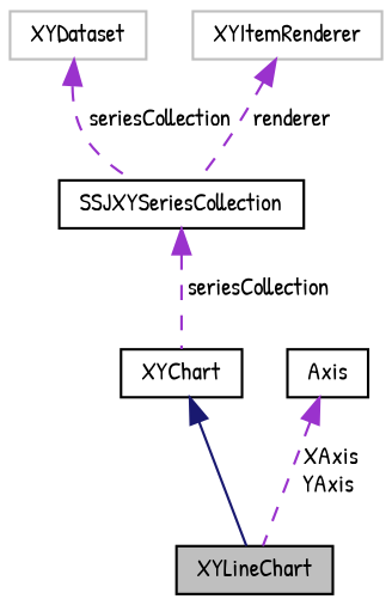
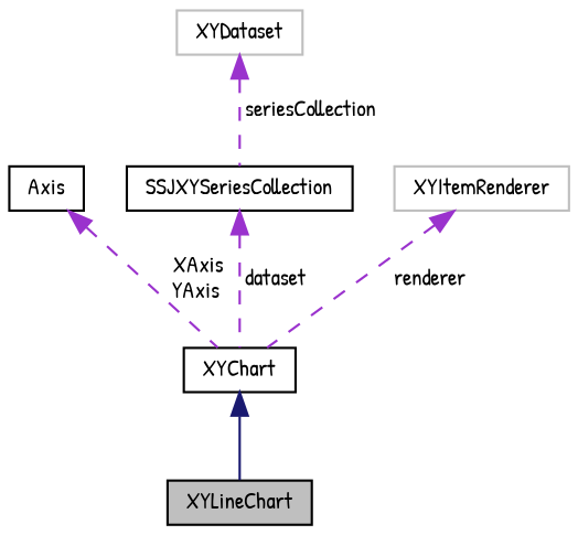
  digraph {
    fontname="Patrick Hand"
    node [color=black fontname="Patrick Hand" fontsize=10 shape=record]
    edge [color=darkorchid3 dir=back fontname="Patrick Hand" fontsize=10 labelfontname=Helvetica labelfontsize=10 style=dashed]
    n1 [fillcolor=grey75 fontcolor=black height=0.2 label=XYLineChart style=filled width=0.4]
    n2 [height=0.2 label=XYChart width=0.4]
    n3 [height=0.2 label=Axis width=0.4]
    n4 [height=0.2 label=SSJXYSeriesCollection width=0.4]
    n5 [color=grey75 height=0.2 label=XYDataset width=0.4]
    n6 [color=grey75 height=0.2 label=XYItemRenderer width=0.4]
    n2 -> n1 [color=midnightblue style=solid]
-   n3 -> n1 [label=" XAxis\nYAxis"]
-   n4 -> n2 [label=" seriesCollection"]
+   n3 -> n2 [label=" XAxis\nYAxis"]
+   n4 -> n2 [label=" dataset"]
    n5 -> n4 [label=" seriesCollection"]
-   n6 -> n4 [label=" renderer"]
+   n6 -> n2 [label=" renderer"]
  }
